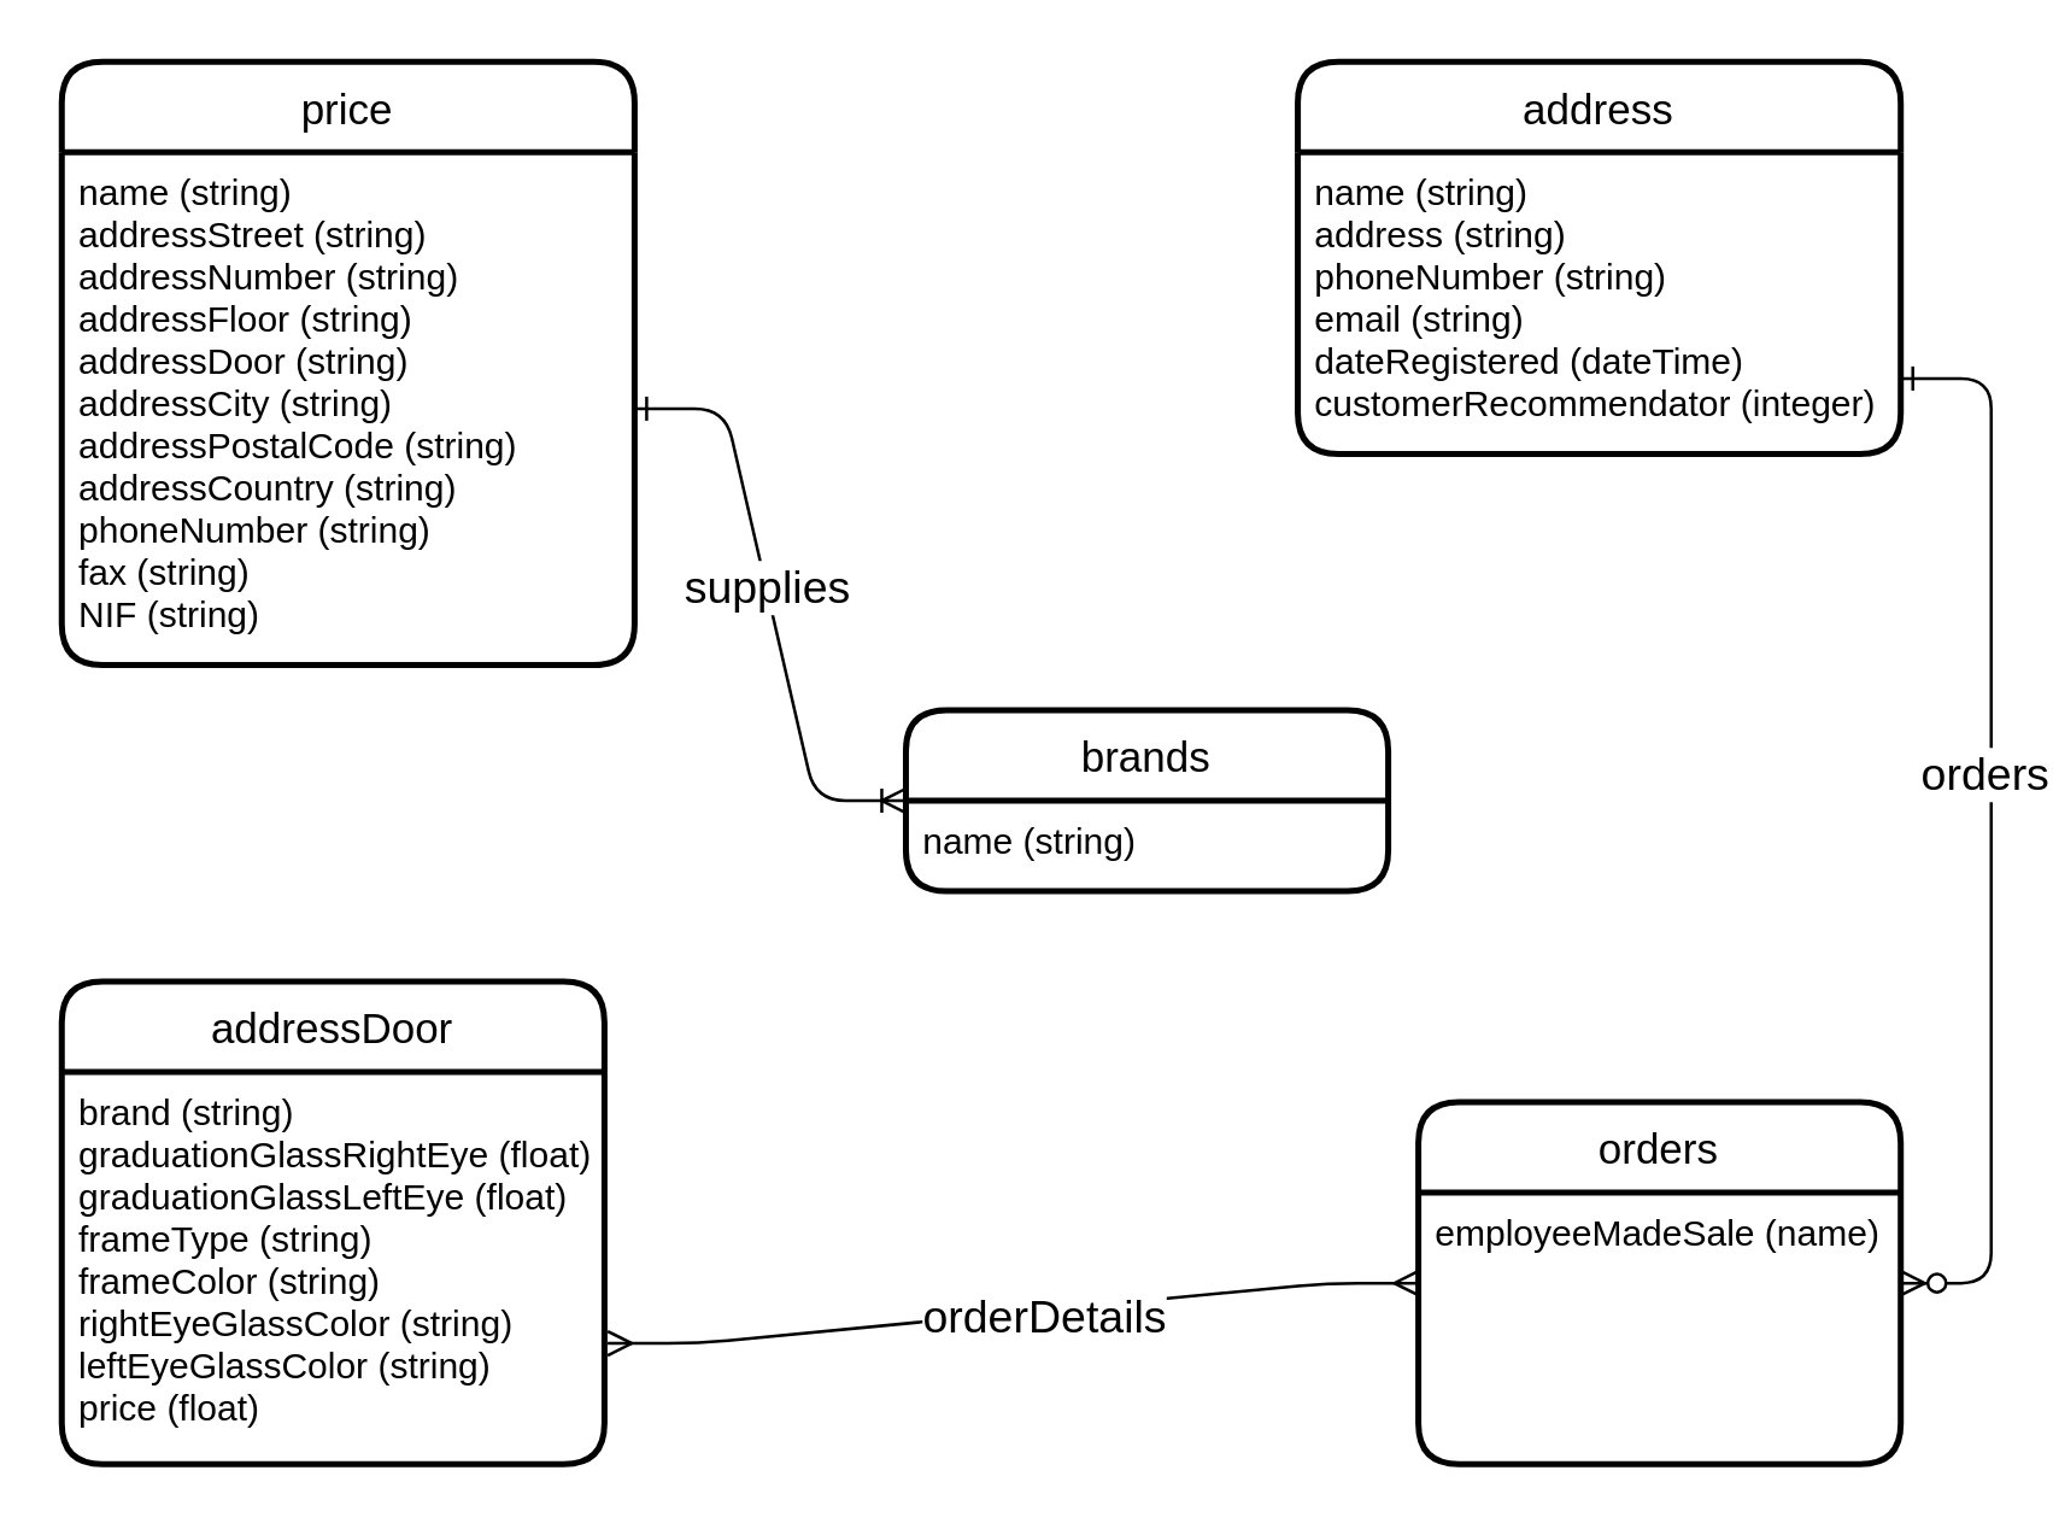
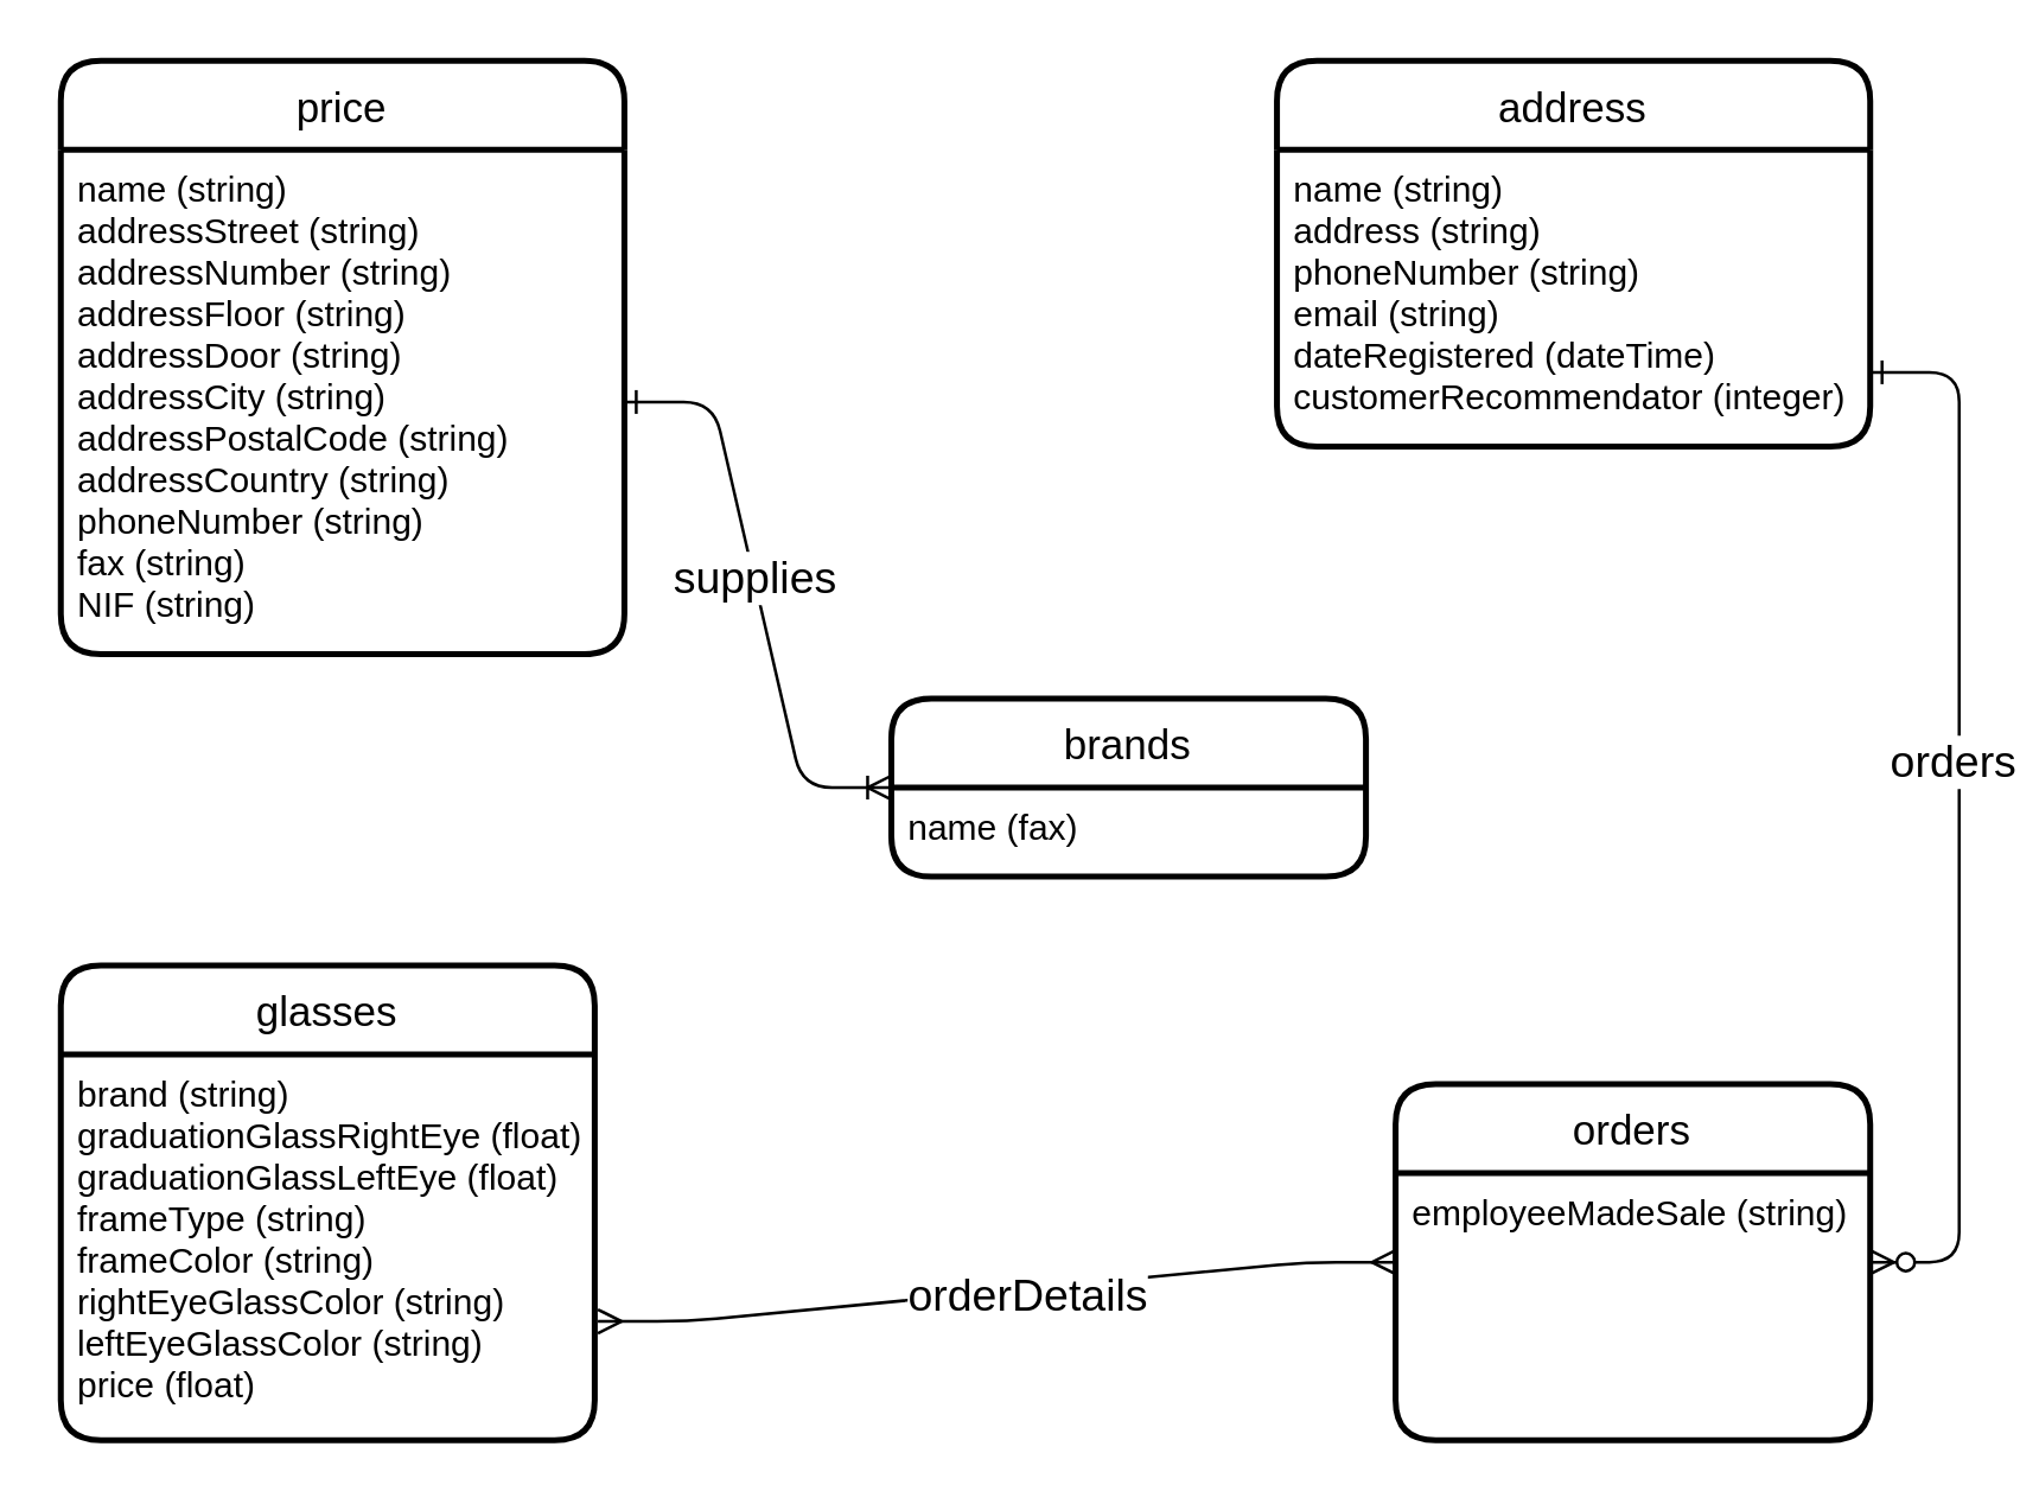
  <mxCell id="0" />
  <mxCell id="1" parent="0" />
  <mxCell id="2" value="price" style="swimlane;childLayout=stackLayout;horizontal=1;startSize=30;horizontalStack=0;rounded=1;fontSize=14;fontStyle=0;strokeWidth=2;resizeParent=0;resizeLast=1;shadow=0;dashed=0;align=center;" parent="1" vertex="1"><mxGeometry x="20" y="20" width="190" height="200" as="geometry" /></mxCell>
  <mxCell id="3" value="name (string)&#10;addressStreet (string)&#10;addressNumber (string)&#10;addressFloor (string)&#10;addressDoor (string)&#10;addressCity (string)&#10;addressPostalCode (string)&#10;addressCountry (string)&#10;phoneNumber (string)&#10;fax (string)&#10;NIF (string)&#10;" style="align=left;strokeColor=none;fillColor=none;spacingLeft=4;fontSize=12;verticalAlign=top;resizable=0;rotatable=0;part=1;" parent="2" vertex="1"><mxGeometry y="30" width="190" height="170" as="geometry" /></mxCell>
  <mxCell id="4" value="address" style="swimlane;childLayout=stackLayout;horizontal=1;startSize=30;horizontalStack=0;rounded=1;fontSize=14;fontStyle=0;strokeWidth=2;resizeParent=0;resizeLast=1;shadow=0;dashed=0;align=center;direction=east;" parent="1" vertex="1"><mxGeometry x="430" y="20" width="200" height="130" as="geometry" /></mxCell>
  <mxCell id="5" value="name (string)&#10;address (string)&#10;phoneNumber (string)&#10;email (string)&#10;dateRegistered (dateTime)&#10;customerRecommendator (integer)" style="align=left;strokeColor=none;fillColor=none;spacingLeft=4;fontSize=12;verticalAlign=top;resizable=0;rotatable=0;part=1;" parent="4" vertex="1"><mxGeometry y="30" width="200" height="100" as="geometry" /></mxCell>
- <mxCell id="6" value="addressDoor" style="swimlane;childLayout=stackLayout;horizontal=1;startSize=30;horizontalStack=0;rounded=1;fontSize=14;fontStyle=0;strokeWidth=2;resizeParent=0;resizeLast=1;shadow=0;dashed=0;align=center;" parent="1" vertex="1"><mxGeometry x="20" y="325" width="180" height="160" as="geometry"><mxRectangle x="60" y="360" width="90" height="30" as="alternateBounds" /></mxGeometry></mxCell>
+ <mxCell id="6" value="glasses" style="swimlane;childLayout=stackLayout;horizontal=1;startSize=30;horizontalStack=0;rounded=1;fontSize=14;fontStyle=0;strokeWidth=2;resizeParent=0;resizeLast=1;shadow=0;dashed=0;align=center;" parent="1" vertex="1"><mxGeometry x="20" y="325" width="180" height="160" as="geometry"><mxRectangle x="60" y="360" width="90" height="30" as="alternateBounds" /></mxGeometry></mxCell>
  <mxCell id="7" value="brand (string)&#10;graduationGlassRightEye (float)&#10;graduationGlassLeftEye (float)&#10;frameType (string)&#10;frameColor (string)&#10;rightEyeGlassColor (string)&#10;leftEyeGlassColor (string)&#10;price (float)&#10;" style="align=left;strokeColor=none;fillColor=none;spacingLeft=4;fontSize=12;verticalAlign=top;resizable=0;rotatable=0;part=1;" parent="6" vertex="1"><mxGeometry y="30" width="180" height="130" as="geometry" /></mxCell>
  <mxCell id="8" value="orders" style="swimlane;childLayout=stackLayout;horizontal=1;startSize=30;horizontalStack=0;rounded=1;fontSize=14;fontStyle=0;strokeWidth=2;resizeParent=0;resizeLast=1;shadow=0;dashed=0;align=center;direction=east;" parent="1" vertex="1"><mxGeometry x="470" y="365" width="160" height="120" as="geometry" /></mxCell>
- <mxCell id="9" value="employeeMadeSale (name)" style="align=left;strokeColor=none;fillColor=none;spacingLeft=4;fontSize=12;verticalAlign=top;resizable=0;rotatable=0;part=1;" parent="8" vertex="1"><mxGeometry y="30" width="160" height="90" as="geometry" /></mxCell>
+ <mxCell id="9" value="employeeMadeSale (string)" style="align=left;strokeColor=none;fillColor=none;spacingLeft=4;fontSize=12;verticalAlign=top;resizable=0;rotatable=0;part=1;" parent="8" vertex="1"><mxGeometry y="30" width="160" height="90" as="geometry" /></mxCell>
  <mxCell id="10" value="" style="edgeStyle=entityRelationEdgeStyle;fontSize=12;html=1;endArrow=ERzeroToMany;endFill=1;startArrow=ERone;startFill=0;exitX=1;exitY=0.75;exitDx=0;exitDy=0;" parent="1" source="5" target="8" edge="1"><mxGeometry width="100" height="100" relative="1" as="geometry"><mxPoint x="530" y="215" as="sourcePoint" /><mxPoint x="370" y="325" as="targetPoint" /></mxGeometry></mxCell>
  <mxCell id="11" value="&lt;div style=&quot;font-size: 15px&quot;&gt;orders&lt;/div&gt;" style="edgeLabel;html=1;align=center;verticalAlign=middle;resizable=0;points=[];" parent="10" vertex="1" connectable="0"><mxGeometry x="-0.111" y="-3" relative="1" as="geometry"><mxPoint as="offset" /></mxGeometry></mxCell>
  <mxCell id="12" value="" style="edgeStyle=entityRelationEdgeStyle;fontSize=12;html=1;endArrow=ERmany;startArrow=ERmany;startFill=0;startSize=6;exitX=1.006;exitY=0.692;exitDx=0;exitDy=0;exitPerimeter=0;endFill=0;" parent="1" source="7" target="8" edge="1"><mxGeometry width="100" height="100" relative="1" as="geometry"><mxPoint x="190" y="463" as="sourcePoint" /><mxPoint x="441" y="465" as="targetPoint" /></mxGeometry></mxCell>
  <mxCell id="13" value="&lt;font style=&quot;font-size: 15px&quot;&gt;orderDetails&lt;/font&gt;" style="edgeLabel;html=1;align=center;verticalAlign=middle;resizable=0;points=[];" parent="12" vertex="1" connectable="0"><mxGeometry x="0.073" y="-1" relative="1" as="geometry"><mxPoint as="offset" /></mxGeometry></mxCell>
  <mxCell id="14" value="brands" style="swimlane;childLayout=stackLayout;horizontal=1;startSize=30;horizontalStack=0;rounded=1;fontSize=14;fontStyle=0;strokeWidth=2;resizeParent=0;resizeLast=1;shadow=0;dashed=0;align=center;" parent="1" vertex="1"><mxGeometry x="300" y="235" width="160" height="60" as="geometry" /></mxCell>
- <mxCell id="15" value="name (string)" style="align=left;strokeColor=none;fillColor=none;spacingLeft=4;fontSize=12;verticalAlign=top;resizable=0;rotatable=0;part=1;" parent="14" vertex="1"><mxGeometry y="30" width="160" height="30" as="geometry" /></mxCell>
+ <mxCell id="15" value="name (fax)" style="align=left;strokeColor=none;fillColor=none;spacingLeft=4;fontSize=12;verticalAlign=top;resizable=0;rotatable=0;part=1;" parent="14" vertex="1"><mxGeometry y="30" width="160" height="30" as="geometry" /></mxCell>
  <mxCell id="16" value="" style="edgeStyle=entityRelationEdgeStyle;fontSize=12;html=1;endArrow=ERoneToMany;startArrow=ERone;startFill=0;" parent="1" source="3" target="14" edge="1"><mxGeometry width="100" height="100" relative="1" as="geometry"><mxPoint x="350" y="125" as="sourcePoint" /><mxPoint x="260" y="220" as="targetPoint" /></mxGeometry></mxCell>
  <mxCell id="17" value="&lt;font style=&quot;font-size: 15px&quot;&gt;supplies&lt;/font&gt;" style="edgeLabel;html=1;align=center;verticalAlign=middle;resizable=0;points=[];" parent="16" vertex="1" connectable="0"><mxGeometry x="-0.065" relative="1" as="geometry"><mxPoint as="offset" /></mxGeometry></mxCell>
